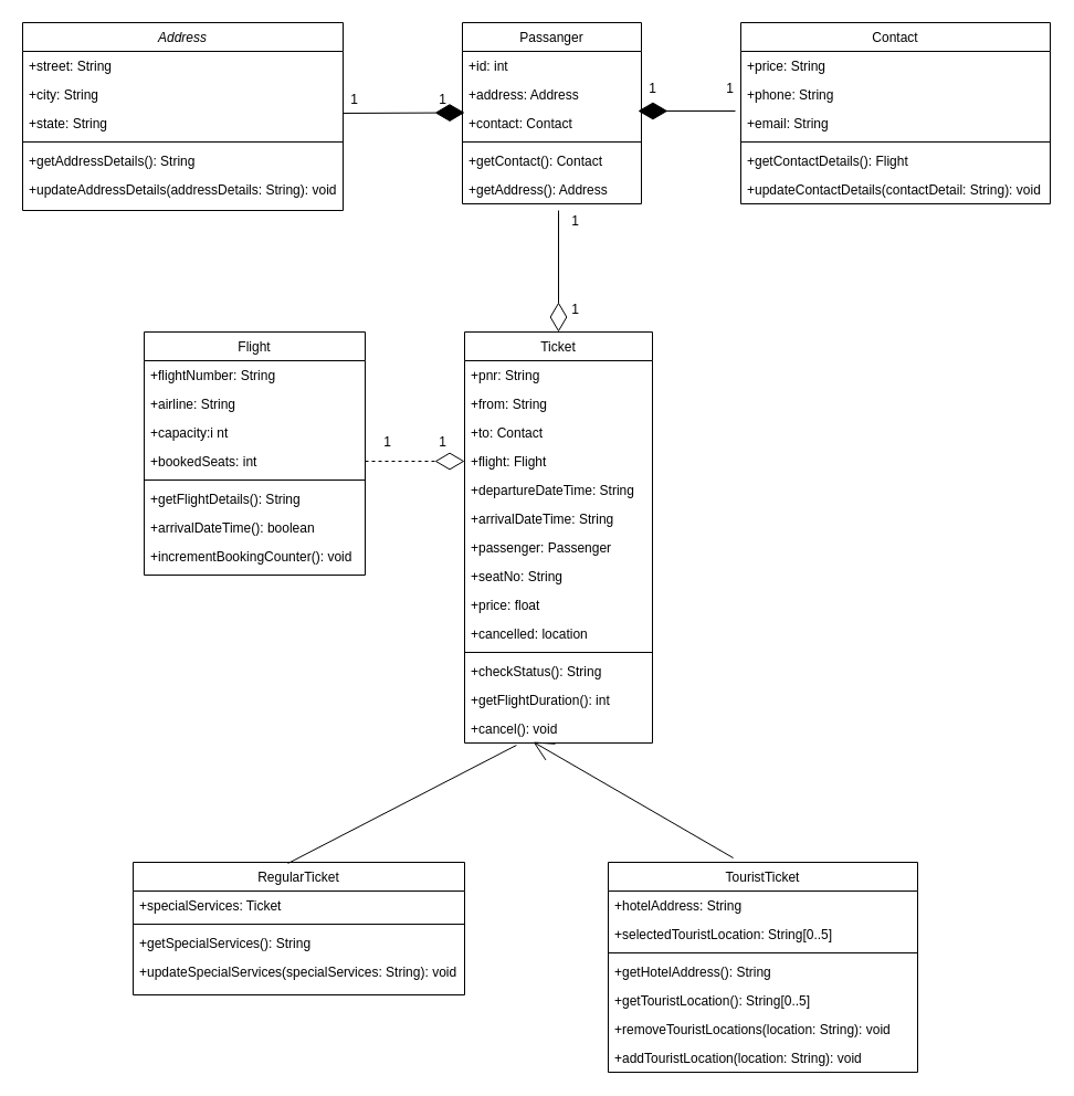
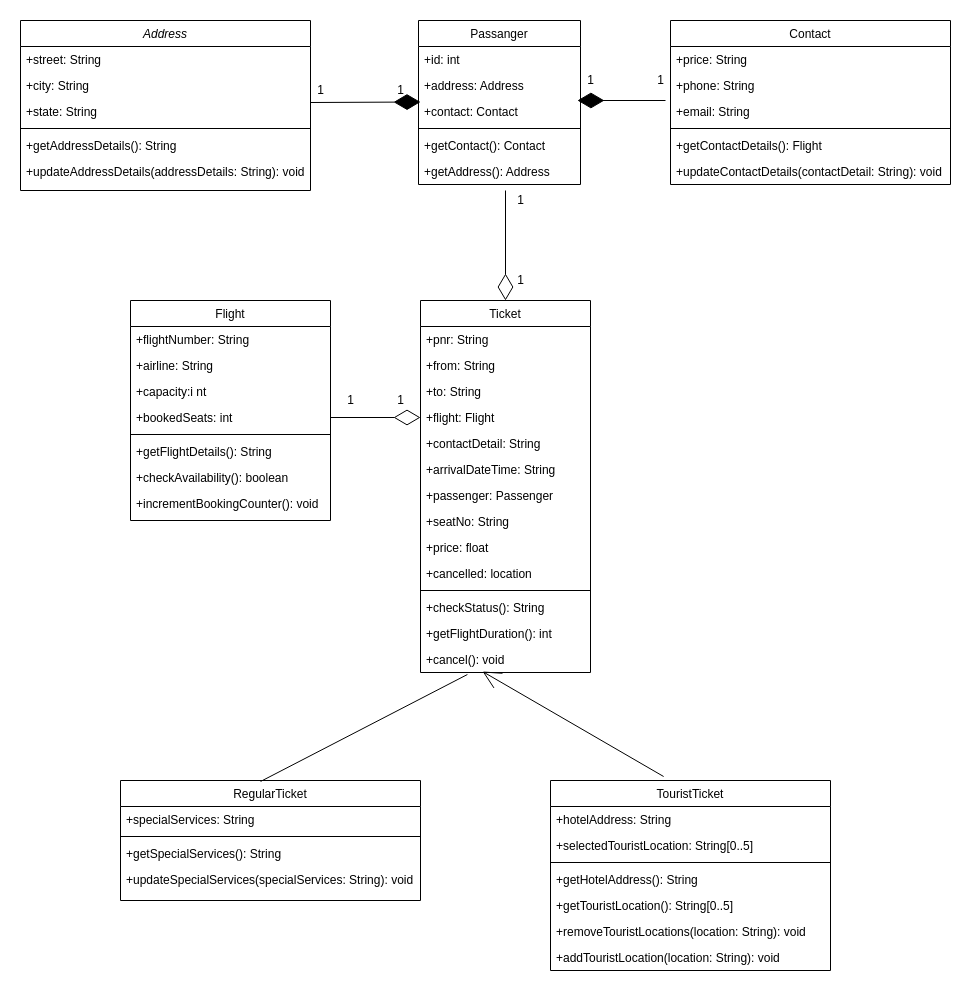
  <mxCell id="0" />
  <mxCell id="1" parent="0" />
  <mxCell id="2" value="" style="endArrow=diamondThin;endFill=1;endSize=24;html=1;entryX=0.981;entryY=0.077;entryDx=0;entryDy=0;entryPerimeter=0;" edge="1" parent="1" target="37"><mxGeometry width="160" relative="1" as="geometry"><mxPoint x="665" y="100" as="sourcePoint" /><mxPoint x="583" y="98" as="targetPoint" /><Array as="points"><mxPoint x="590" y="100" /></Array></mxGeometry></mxCell>
  <mxCell id="3" value="Address&#10;" style="swimlane;fontStyle=2;align=center;verticalAlign=top;childLayout=stackLayout;horizontal=1;startSize=26;horizontalStack=0;resizeParent=1;resizeLast=0;collapsible=1;marginBottom=0;rounded=0;shadow=0;strokeWidth=1;" parent="1" vertex="1"><mxGeometry x="20" y="20" width="290" height="170" as="geometry"><mxRectangle x="230" y="140" width="160" height="26" as="alternateBounds" /></mxGeometry></mxCell>
  <mxCell id="4" value="+street: String" style="text;align=left;verticalAlign=top;spacingLeft=4;spacingRight=4;overflow=hidden;rotatable=0;points=[[0,0.5],[1,0.5]];portConstraint=eastwest;" parent="3" vertex="1"><mxGeometry y="26" width="290" height="26" as="geometry" /></mxCell>
  <mxCell id="5" value="+city: String" style="text;align=left;verticalAlign=top;spacingLeft=4;spacingRight=4;overflow=hidden;rotatable=0;points=[[0,0.5],[1,0.5]];portConstraint=eastwest;rounded=0;shadow=0;html=0;" parent="3" vertex="1"><mxGeometry y="52" width="290" height="26" as="geometry" /></mxCell>
  <mxCell id="6" value="+state: String" style="text;align=left;verticalAlign=top;spacingLeft=4;spacingRight=4;overflow=hidden;rotatable=0;points=[[0,0.5],[1,0.5]];portConstraint=eastwest;rounded=0;shadow=0;html=0;" parent="3" vertex="1"><mxGeometry y="78" width="290" height="26" as="geometry" /></mxCell>
  <mxCell id="7" value="" style="line;html=1;strokeWidth=1;align=left;verticalAlign=middle;spacingTop=-1;spacingLeft=3;spacingRight=3;rotatable=0;labelPosition=right;points=[];portConstraint=eastwest;" parent="3" vertex="1"><mxGeometry y="104" width="290" height="8" as="geometry" /></mxCell>
  <mxCell id="8" value="+getAddressDetails(): String" style="text;align=left;verticalAlign=top;spacingLeft=4;spacingRight=4;overflow=hidden;rotatable=0;points=[[0,0.5],[1,0.5]];portConstraint=eastwest;" parent="3" vertex="1"><mxGeometry y="112" width="290" height="26" as="geometry" /></mxCell>
  <mxCell id="9" value="+updateAddressDetails(addressDetails: String): void" style="text;align=left;verticalAlign=top;spacingLeft=4;spacingRight=4;overflow=hidden;rotatable=0;points=[[0,0.5],[1,0.5]];portConstraint=eastwest;" vertex="1" parent="3"><mxGeometry y="138" width="290" height="26" as="geometry" /></mxCell>
  <mxCell id="10" value="Flight" style="swimlane;fontStyle=0;align=center;verticalAlign=top;childLayout=stackLayout;horizontal=1;startSize=26;horizontalStack=0;resizeParent=1;resizeLast=0;collapsible=1;marginBottom=0;rounded=0;shadow=0;strokeWidth=1;" parent="1" vertex="1"><mxGeometry x="130" y="300" width="200" height="220" as="geometry"><mxRectangle x="220" y="400" width="160" height="26" as="alternateBounds" /></mxGeometry></mxCell>
  <mxCell id="11" value="+flightNumber: String" style="text;align=left;verticalAlign=top;spacingLeft=4;spacingRight=4;overflow=hidden;rotatable=0;points=[[0,0.5],[1,0.5]];portConstraint=eastwest;" parent="10" vertex="1"><mxGeometry y="26" width="200" height="26" as="geometry" /></mxCell>
  <mxCell id="12" value="+airline: String" style="text;align=left;verticalAlign=top;spacingLeft=4;spacingRight=4;overflow=hidden;rotatable=0;points=[[0,0.5],[1,0.5]];portConstraint=eastwest;rounded=0;shadow=0;html=0;" parent="10" vertex="1"><mxGeometry y="52" width="200" height="26" as="geometry" /></mxCell>
  <mxCell id="13" value="+capacity:i nt" style="text;align=left;verticalAlign=top;spacingLeft=4;spacingRight=4;overflow=hidden;rotatable=0;points=[[0,0.5],[1,0.5]];portConstraint=eastwest;" parent="10" vertex="1"><mxGeometry y="78" width="200" height="26" as="geometry" /></mxCell>
  <mxCell id="14" value="+bookedSeats: int" style="text;align=left;verticalAlign=top;spacingLeft=4;spacingRight=4;overflow=hidden;rotatable=0;points=[[0,0.5],[1,0.5]];portConstraint=eastwest;rounded=0;shadow=0;html=0;" vertex="1" parent="10"><mxGeometry y="104" width="200" height="26" as="geometry" /></mxCell>
  <mxCell id="15" value="" style="line;html=1;strokeWidth=1;align=left;verticalAlign=middle;spacingTop=-1;spacingLeft=3;spacingRight=3;rotatable=0;labelPosition=right;points=[];portConstraint=eastwest;" parent="10" vertex="1"><mxGeometry y="130" width="200" height="8" as="geometry" /></mxCell>
  <mxCell id="16" value="+getFlightDetails(): String" style="text;align=left;verticalAlign=top;spacingLeft=4;spacingRight=4;overflow=hidden;rotatable=0;points=[[0,0.5],[1,0.5]];portConstraint=eastwest;rounded=0;shadow=0;html=0;" vertex="1" parent="10"><mxGeometry y="138" width="200" height="26" as="geometry" /></mxCell>
- <mxCell id="17" value="+arrivalDateTime(): boolean" style="text;align=left;verticalAlign=top;spacingLeft=4;spacingRight=4;overflow=hidden;rotatable=0;points=[[0,0.5],[1,0.5]];portConstraint=eastwest;rounded=0;shadow=0;html=0;" vertex="1" parent="10"><mxGeometry y="164" width="200" height="26" as="geometry" /></mxCell>
+ <mxCell id="17" value="+checkAvailability(): boolean" style="text;align=left;verticalAlign=top;spacingLeft=4;spacingRight=4;overflow=hidden;rotatable=0;points=[[0,0.5],[1,0.5]];portConstraint=eastwest;rounded=0;shadow=0;html=0;" vertex="1" parent="10"><mxGeometry y="164" width="200" height="26" as="geometry" /></mxCell>
  <mxCell id="18" value="+incrementBookingCounter(): void" style="text;align=left;verticalAlign=top;spacingLeft=4;spacingRight=4;overflow=hidden;rotatable=0;points=[[0,0.5],[1,0.5]];portConstraint=eastwest;rounded=0;shadow=0;html=0;" vertex="1" parent="10"><mxGeometry y="190" width="200" height="26" as="geometry" /></mxCell>
  <mxCell id="19" value="Ticket" style="swimlane;fontStyle=0;align=center;verticalAlign=top;childLayout=stackLayout;horizontal=1;startSize=26;horizontalStack=0;resizeParent=1;resizeLast=0;collapsible=1;marginBottom=0;rounded=0;shadow=0;strokeWidth=1;" parent="1" vertex="1"><mxGeometry x="420" y="300" width="170" height="372" as="geometry"><mxRectangle x="340" y="380" width="170" height="26" as="alternateBounds" /></mxGeometry></mxCell>
  <mxCell id="20" value="+pnr: String" style="text;align=left;verticalAlign=top;spacingLeft=4;spacingRight=4;overflow=hidden;rotatable=0;points=[[0,0.5],[1,0.5]];portConstraint=eastwest;" parent="19" vertex="1"><mxGeometry y="26" width="170" height="26" as="geometry" /></mxCell>
  <mxCell id="21" value="+from: String" style="text;align=left;verticalAlign=top;spacingLeft=4;spacingRight=4;overflow=hidden;rotatable=0;points=[[0,0.5],[1,0.5]];portConstraint=eastwest;" vertex="1" parent="19"><mxGeometry y="52" width="170" height="26" as="geometry" /></mxCell>
- <mxCell id="22" value="+to: Contact" style="text;align=left;verticalAlign=top;spacingLeft=4;spacingRight=4;overflow=hidden;rotatable=0;points=[[0,0.5],[1,0.5]];portConstraint=eastwest;" vertex="1" parent="19"><mxGeometry y="78" width="170" height="26" as="geometry" /></mxCell>
+ <mxCell id="22" value="+to: String" style="text;align=left;verticalAlign=top;spacingLeft=4;spacingRight=4;overflow=hidden;rotatable=0;points=[[0,0.5],[1,0.5]];portConstraint=eastwest;" vertex="1" parent="19"><mxGeometry y="78" width="170" height="26" as="geometry" /></mxCell>
  <mxCell id="23" value="+flight: Flight" style="text;align=left;verticalAlign=top;spacingLeft=4;spacingRight=4;overflow=hidden;rotatable=0;points=[[0,0.5],[1,0.5]];portConstraint=eastwest;" vertex="1" parent="19"><mxGeometry y="104" width="170" height="26" as="geometry" /></mxCell>
- <mxCell id="24" value="+departureDateTime: String" style="text;align=left;verticalAlign=top;spacingLeft=4;spacingRight=4;overflow=hidden;rotatable=0;points=[[0,0.5],[1,0.5]];portConstraint=eastwest;" vertex="1" parent="19"><mxGeometry y="130" width="170" height="26" as="geometry" /></mxCell>
+ <mxCell id="24" value="+contactDetail: String" style="text;align=left;verticalAlign=top;spacingLeft=4;spacingRight=4;overflow=hidden;rotatable=0;points=[[0,0.5],[1,0.5]];portConstraint=eastwest;" vertex="1" parent="19"><mxGeometry y="130" width="170" height="26" as="geometry" /></mxCell>
  <mxCell id="25" value="+arrivalDateTime: String" style="text;align=left;verticalAlign=top;spacingLeft=4;spacingRight=4;overflow=hidden;rotatable=0;points=[[0,0.5],[1,0.5]];portConstraint=eastwest;" vertex="1" parent="19"><mxGeometry y="156" width="170" height="26" as="geometry" /></mxCell>
  <mxCell id="26" value="+passenger: Passenger" style="text;align=left;verticalAlign=top;spacingLeft=4;spacingRight=4;overflow=hidden;rotatable=0;points=[[0,0.5],[1,0.5]];portConstraint=eastwest;" vertex="1" parent="19"><mxGeometry y="182" width="170" height="26" as="geometry" /></mxCell>
  <mxCell id="27" value="+seatNo: String" style="text;align=left;verticalAlign=top;spacingLeft=4;spacingRight=4;overflow=hidden;rotatable=0;points=[[0,0.5],[1,0.5]];portConstraint=eastwest;" vertex="1" parent="19"><mxGeometry y="208" width="170" height="26" as="geometry" /></mxCell>
  <mxCell id="28" value="+price: float" style="text;align=left;verticalAlign=top;spacingLeft=4;spacingRight=4;overflow=hidden;rotatable=0;points=[[0,0.5],[1,0.5]];portConstraint=eastwest;" vertex="1" parent="19"><mxGeometry y="234" width="170" height="26" as="geometry" /></mxCell>
  <mxCell id="29" value="+cancelled: location" style="text;align=left;verticalAlign=top;spacingLeft=4;spacingRight=4;overflow=hidden;rotatable=0;points=[[0,0.5],[1,0.5]];portConstraint=eastwest;" vertex="1" parent="19"><mxGeometry y="260" width="170" height="26" as="geometry" /></mxCell>
  <mxCell id="30" value="" style="line;html=1;strokeWidth=1;align=left;verticalAlign=middle;spacingTop=-1;spacingLeft=3;spacingRight=3;rotatable=0;labelPosition=right;points=[];portConstraint=eastwest;" parent="19" vertex="1"><mxGeometry y="286" width="170" height="8" as="geometry" /></mxCell>
  <mxCell id="31" value="+checkStatus(): String" style="text;align=left;verticalAlign=top;spacingLeft=4;spacingRight=4;overflow=hidden;rotatable=0;points=[[0,0.5],[1,0.5]];portConstraint=eastwest;" vertex="1" parent="19"><mxGeometry y="294" width="170" height="26" as="geometry" /></mxCell>
  <mxCell id="32" value="+getFlightDuration(): int" style="text;align=left;verticalAlign=top;spacingLeft=4;spacingRight=4;overflow=hidden;rotatable=0;points=[[0,0.5],[1,0.5]];portConstraint=eastwest;" vertex="1" parent="19"><mxGeometry y="320" width="170" height="26" as="geometry" /></mxCell>
  <mxCell id="33" value="+cancel(): void" style="text;align=left;verticalAlign=top;spacingLeft=4;spacingRight=4;overflow=hidden;rotatable=0;points=[[0,0.5],[1,0.5]];portConstraint=eastwest;" vertex="1" parent="19"><mxGeometry y="346" width="170" height="26" as="geometry" /></mxCell>
  <mxCell id="34" value="Passanger" style="swimlane;fontStyle=0;align=center;verticalAlign=top;childLayout=stackLayout;horizontal=1;startSize=26;horizontalStack=0;resizeParent=1;resizeLast=0;collapsible=1;marginBottom=0;rounded=0;shadow=0;strokeWidth=1;" parent="1" vertex="1"><mxGeometry x="418" y="20" width="162" height="164" as="geometry"><mxRectangle x="550" y="140" width="160" height="26" as="alternateBounds" /></mxGeometry></mxCell>
  <mxCell id="35" value="+id: int" style="text;align=left;verticalAlign=top;spacingLeft=4;spacingRight=4;overflow=hidden;rotatable=0;points=[[0,0.5],[1,0.5]];portConstraint=eastwest;" parent="34" vertex="1"><mxGeometry y="26" width="162" height="26" as="geometry" /></mxCell>
  <mxCell id="36" value="+address: Address" style="text;align=left;verticalAlign=top;spacingLeft=4;spacingRight=4;overflow=hidden;rotatable=0;points=[[0,0.5],[1,0.5]];portConstraint=eastwest;rounded=0;shadow=0;html=0;" parent="34" vertex="1"><mxGeometry y="52" width="162" height="26" as="geometry" /></mxCell>
  <mxCell id="37" value="+contact: Contact" style="text;align=left;verticalAlign=top;spacingLeft=4;spacingRight=4;overflow=hidden;rotatable=0;points=[[0,0.5],[1,0.5]];portConstraint=eastwest;rounded=0;shadow=0;html=0;" parent="34" vertex="1"><mxGeometry y="78" width="162" height="26" as="geometry" /></mxCell>
  <mxCell id="38" value="" style="line;html=1;strokeWidth=1;align=left;verticalAlign=middle;spacingTop=-1;spacingLeft=3;spacingRight=3;rotatable=0;labelPosition=right;points=[];portConstraint=eastwest;" parent="34" vertex="1"><mxGeometry y="104" width="162" height="8" as="geometry" /></mxCell>
  <mxCell id="39" value="+getContact(): Contact" style="text;align=left;verticalAlign=top;spacingLeft=4;spacingRight=4;overflow=hidden;rotatable=0;points=[[0,0.5],[1,0.5]];portConstraint=eastwest;" parent="34" vertex="1"><mxGeometry y="112" width="162" height="26" as="geometry" /></mxCell>
  <mxCell id="40" value="+getAddress(): Address" style="text;align=left;verticalAlign=top;spacingLeft=4;spacingRight=4;overflow=hidden;rotatable=0;points=[[0,0.5],[1,0.5]];portConstraint=eastwest;" parent="34" vertex="1"><mxGeometry y="138" width="162" height="26" as="geometry" /></mxCell>
  <mxCell id="41" value="Contact" style="swimlane;fontStyle=0;align=center;verticalAlign=top;childLayout=stackLayout;horizontal=1;startSize=26;horizontalStack=0;resizeParent=1;resizeLast=0;collapsible=1;marginBottom=0;rounded=0;shadow=0;strokeWidth=1;" vertex="1" parent="1"><mxGeometry x="670" y="20" width="280" height="164" as="geometry"><mxRectangle x="550" y="140" width="160" height="26" as="alternateBounds" /></mxGeometry></mxCell>
  <mxCell id="42" value="+price: String" style="text;align=left;verticalAlign=top;spacingLeft=4;spacingRight=4;overflow=hidden;rotatable=0;points=[[0,0.5],[1,0.5]];portConstraint=eastwest;" vertex="1" parent="41"><mxGeometry y="26" width="280" height="26" as="geometry" /></mxCell>
  <mxCell id="43" value="+phone: String" style="text;align=left;verticalAlign=top;spacingLeft=4;spacingRight=4;overflow=hidden;rotatable=0;points=[[0,0.5],[1,0.5]];portConstraint=eastwest;rounded=0;shadow=0;html=0;" vertex="1" parent="41"><mxGeometry y="52" width="280" height="26" as="geometry" /></mxCell>
  <mxCell id="44" value="+email: String" style="text;align=left;verticalAlign=top;spacingLeft=4;spacingRight=4;overflow=hidden;rotatable=0;points=[[0,0.5],[1,0.5]];portConstraint=eastwest;rounded=0;shadow=0;html=0;" vertex="1" parent="41"><mxGeometry y="78" width="280" height="26" as="geometry" /></mxCell>
  <mxCell id="45" value="" style="line;html=1;strokeWidth=1;align=left;verticalAlign=middle;spacingTop=-1;spacingLeft=3;spacingRight=3;rotatable=0;labelPosition=right;points=[];portConstraint=eastwest;" vertex="1" parent="41"><mxGeometry y="104" width="280" height="8" as="geometry" /></mxCell>
  <mxCell id="46" value="+getContactDetails(): Flight" style="text;align=left;verticalAlign=top;spacingLeft=4;spacingRight=4;overflow=hidden;rotatable=0;points=[[0,0.5],[1,0.5]];portConstraint=eastwest;" vertex="1" parent="41"><mxGeometry y="112" width="280" height="26" as="geometry" /></mxCell>
  <mxCell id="47" value="+updateContactDetails(contactDetail: String): void" style="text;align=left;verticalAlign=top;spacingLeft=4;spacingRight=4;overflow=hidden;rotatable=0;points=[[0,0.5],[1,0.5]];portConstraint=eastwest;" vertex="1" parent="41"><mxGeometry y="138" width="280" height="26" as="geometry" /></mxCell>
  <mxCell id="48" value="TouristTicket" style="swimlane;fontStyle=0;align=center;verticalAlign=top;childLayout=stackLayout;horizontal=1;startSize=26;horizontalStack=0;resizeParent=1;resizeLast=0;collapsible=1;marginBottom=0;rounded=0;shadow=0;strokeWidth=1;" vertex="1" parent="1"><mxGeometry x="550" y="780" width="280" height="190" as="geometry"><mxRectangle x="130" y="380" width="160" height="26" as="alternateBounds" /></mxGeometry></mxCell>
  <mxCell id="49" value="+hotelAddress: String" style="text;align=left;verticalAlign=top;spacingLeft=4;spacingRight=4;overflow=hidden;rotatable=0;points=[[0,0.5],[1,0.5]];portConstraint=eastwest;" vertex="1" parent="48"><mxGeometry y="26" width="280" height="26" as="geometry" /></mxCell>
  <mxCell id="50" value="+selectedTouristLocation: String[0..5]" style="text;align=left;verticalAlign=top;spacingLeft=4;spacingRight=4;overflow=hidden;rotatable=0;points=[[0,0.5],[1,0.5]];portConstraint=eastwest;rounded=0;shadow=0;html=0;" vertex="1" parent="48"><mxGeometry y="52" width="280" height="26" as="geometry" /></mxCell>
  <mxCell id="51" value="" style="line;html=1;strokeWidth=1;align=left;verticalAlign=middle;spacingTop=-1;spacingLeft=3;spacingRight=3;rotatable=0;labelPosition=right;points=[];portConstraint=eastwest;" vertex="1" parent="48"><mxGeometry y="78" width="280" height="8" as="geometry" /></mxCell>
  <mxCell id="52" value="+getHotelAddress(): String" style="text;align=left;verticalAlign=top;spacingLeft=4;spacingRight=4;overflow=hidden;rotatable=0;points=[[0,0.5],[1,0.5]];portConstraint=eastwest;" vertex="1" parent="48"><mxGeometry y="86" width="280" height="26" as="geometry" /></mxCell>
  <mxCell id="53" value="+getTouristLocation(): String[0..5]" style="text;align=left;verticalAlign=top;spacingLeft=4;spacingRight=4;overflow=hidden;rotatable=0;points=[[0,0.5],[1,0.5]];portConstraint=eastwest;" vertex="1" parent="48"><mxGeometry y="112" width="280" height="26" as="geometry" /></mxCell>
  <mxCell id="54" value="+removeTouristLocations(location: String): void" style="text;align=left;verticalAlign=top;spacingLeft=4;spacingRight=4;overflow=hidden;rotatable=0;points=[[0,0.5],[1,0.5]];portConstraint=eastwest;" vertex="1" parent="48"><mxGeometry y="138" width="280" height="26" as="geometry" /></mxCell>
  <mxCell id="55" value="+addTouristLocation(location: String): void" style="text;align=left;verticalAlign=top;spacingLeft=4;spacingRight=4;overflow=hidden;rotatable=0;points=[[0,0.5],[1,0.5]];portConstraint=eastwest;" vertex="1" parent="48"><mxGeometry y="164" width="280" height="26" as="geometry" /></mxCell>
  <mxCell id="56" value="RegularTicket" style="swimlane;fontStyle=0;align=center;verticalAlign=top;childLayout=stackLayout;horizontal=1;startSize=26;horizontalStack=0;resizeParent=1;resizeLast=0;collapsible=1;marginBottom=0;rounded=0;shadow=0;strokeWidth=1;" vertex="1" parent="1"><mxGeometry x="120" y="780" width="300" height="120" as="geometry"><mxRectangle x="130" y="380" width="160" height="26" as="alternateBounds" /></mxGeometry></mxCell>
- <mxCell id="57" value="+specialServices: Ticket" style="text;align=left;verticalAlign=top;spacingLeft=4;spacingRight=4;overflow=hidden;rotatable=0;points=[[0,0.5],[1,0.5]];portConstraint=eastwest;" vertex="1" parent="56"><mxGeometry y="26" width="300" height="26" as="geometry" /></mxCell>
+ <mxCell id="57" value="+specialServices: String" style="text;align=left;verticalAlign=top;spacingLeft=4;spacingRight=4;overflow=hidden;rotatable=0;points=[[0,0.5],[1,0.5]];portConstraint=eastwest;" vertex="1" parent="56"><mxGeometry y="26" width="300" height="26" as="geometry" /></mxCell>
  <mxCell id="58" value="" style="line;html=1;strokeWidth=1;align=left;verticalAlign=middle;spacingTop=-1;spacingLeft=3;spacingRight=3;rotatable=0;labelPosition=right;points=[];portConstraint=eastwest;" vertex="1" parent="56"><mxGeometry y="52" width="300" height="8" as="geometry" /></mxCell>
  <mxCell id="59" value="+getSpecialServices(): String" style="text;align=left;verticalAlign=top;spacingLeft=4;spacingRight=4;overflow=hidden;rotatable=0;points=[[0,0.5],[1,0.5]];portConstraint=eastwest;" vertex="1" parent="56"><mxGeometry y="60" width="300" height="26" as="geometry" /></mxCell>
  <mxCell id="60" value="+updateSpecialServices(specialServices: String): void" style="text;align=left;verticalAlign=top;spacingLeft=4;spacingRight=4;overflow=hidden;rotatable=0;points=[[0,0.5],[1,0.5]];portConstraint=eastwest;" vertex="1" parent="56"><mxGeometry y="86" width="300" height="26" as="geometry" /></mxCell>
  <mxCell id="61" value="" style="endArrow=none;endSize=16;endFill=0;html=1;exitX=0.467;exitY=0.008;exitDx=0;exitDy=0;exitPerimeter=0;entryX=0.276;entryY=1.077;entryDx=0;entryDy=0;entryPerimeter=0;" edge="1" parent="1" source="56" target="33"><mxGeometry x="-0.168" y="-263" width="160" relative="1" as="geometry"><mxPoint x="270" y="700" as="sourcePoint" /><mxPoint x="470" y="680" as="targetPoint" /><mxPoint as="offset" /></mxGeometry></mxCell>
  <mxCell id="62" value="" style="endArrow=open;endSize=16;endFill=0;html=1;exitX=0.404;exitY=-0.021;exitDx=0;exitDy=0;exitPerimeter=0;entryX=0.365;entryY=0.962;entryDx=0;entryDy=0;entryPerimeter=0;" edge="1" parent="1" source="48" target="33"><mxGeometry x="-0.216" y="283" width="160" relative="1" as="geometry"><mxPoint x="270.1" y="790.96" as="sourcePoint" /><mxPoint x="476.92" y="684.002" as="targetPoint" /><mxPoint as="offset" /></mxGeometry></mxCell>
  <mxCell id="63" value="" style="endArrow=diamondThin;endFill=0;endSize=24;html=1;" edge="1" parent="1" target="19"><mxGeometry width="160" relative="1" as="geometry"><mxPoint x="505" y="190" as="sourcePoint" /><mxPoint x="600" y="250" as="targetPoint" /></mxGeometry></mxCell>
- <mxCell id="64" value="" style="endArrow=diamondThin;endFill=0;endSize=24;html=1;entryX=0;entryY=0.5;entryDx=0;entryDy=0;exitX=1;exitY=0.5;exitDx=0;exitDy=0;dashed=1;" edge="1" parent="1" source="14" target="23"><mxGeometry width="160" relative="1" as="geometry"><mxPoint x="350" y="410" as="sourcePoint" /><mxPoint x="350" y="520" as="targetPoint" /></mxGeometry></mxCell>
+ <mxCell id="64" value="" style="endArrow=diamondThin;endFill=0;endSize=24;html=1;entryX=0;entryY=0.5;entryDx=0;entryDy=0;exitX=1;exitY=0.5;exitDx=0;exitDy=0;" edge="1" parent="1" source="14" target="23"><mxGeometry width="160" relative="1" as="geometry"><mxPoint x="350" y="410" as="sourcePoint" /><mxPoint x="350" y="520" as="targetPoint" /></mxGeometry></mxCell>
  <mxCell id="65" value="1" style="text;html=1;align=center;verticalAlign=middle;resizable=0;points=[];autosize=1;strokeColor=none;" vertex="1" parent="1"><mxGeometry x="510" y="190" width="20" height="20" as="geometry" /></mxCell>
  <mxCell id="66" value="1" style="text;html=1;align=center;verticalAlign=middle;resizable=0;points=[];autosize=1;strokeColor=none;" vertex="1" parent="1"><mxGeometry x="510" y="270" width="20" height="20" as="geometry" /></mxCell>
  <mxCell id="67" value="1" style="text;html=1;align=center;verticalAlign=middle;resizable=0;points=[];autosize=1;strokeColor=none;" vertex="1" parent="1"><mxGeometry x="340" y="390" width="20" height="20" as="geometry" /></mxCell>
  <mxCell id="68" value="1" style="text;html=1;align=center;verticalAlign=middle;resizable=0;points=[];autosize=1;strokeColor=none;" vertex="1" parent="1"><mxGeometry x="390" y="390" width="20" height="20" as="geometry" /></mxCell>
  <mxCell id="69" value="" style="endArrow=diamondThin;endFill=1;endSize=24;html=1;" edge="1" parent="1"><mxGeometry width="160" relative="1" as="geometry"><mxPoint x="310" y="102" as="sourcePoint" /><mxPoint x="420" y="101.5" as="targetPoint" /></mxGeometry></mxCell>
  <mxCell id="70" value="1" style="text;html=1;align=center;verticalAlign=middle;resizable=0;points=[];autosize=1;strokeColor=none;" vertex="1" parent="1"><mxGeometry x="310" y="80" width="20" height="20" as="geometry" /></mxCell>
  <mxCell id="71" value="1" style="text;html=1;align=center;verticalAlign=middle;resizable=0;points=[];autosize=1;strokeColor=none;" vertex="1" parent="1"><mxGeometry x="390" y="80" width="20" height="20" as="geometry" /></mxCell>
  <mxCell id="72" value="1" style="text;html=1;align=center;verticalAlign=middle;resizable=0;points=[];autosize=1;strokeColor=none;" vertex="1" parent="1"><mxGeometry x="580" y="70" width="20" height="20" as="geometry" /></mxCell>
  <mxCell id="73" value="1" style="text;html=1;align=center;verticalAlign=middle;resizable=0;points=[];autosize=1;strokeColor=none;" vertex="1" parent="1"><mxGeometry x="650" y="70" width="20" height="20" as="geometry" /></mxCell>
